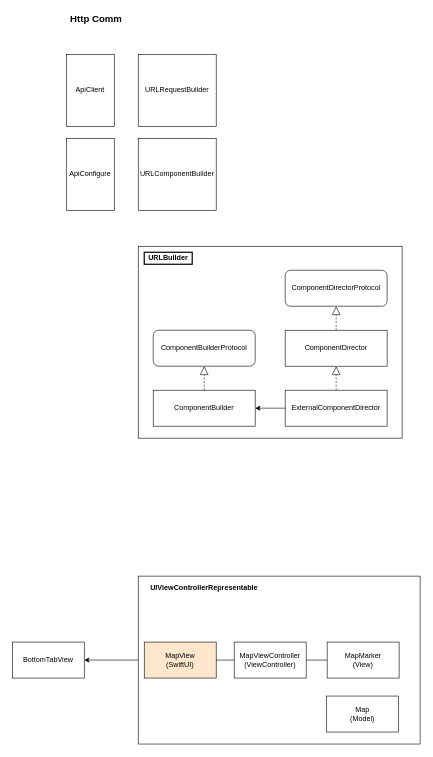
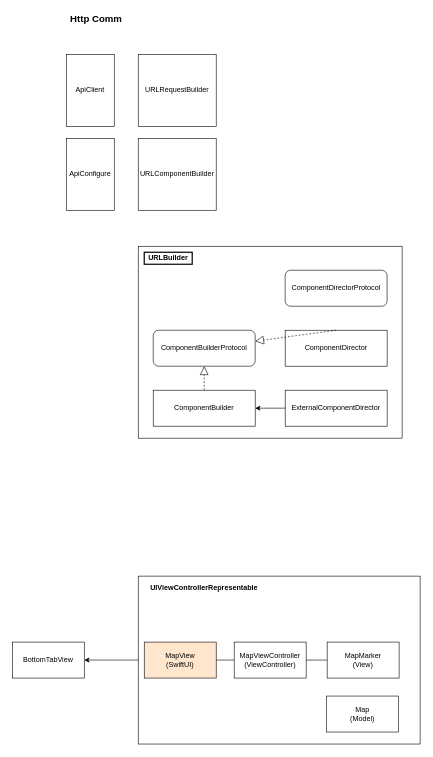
  <mxCell id="0" />
  <mxCell id="1" parent="0" />
  <mxCell id="2" value="ApiClient" style="rounded=0;whiteSpace=wrap;html=1;" parent="1" vertex="1"><mxGeometry x="110" y="90" width="80" height="120" as="geometry" /></mxCell>
  <mxCell id="3" value="&lt;font style=&quot;font-size: 16px&quot;&gt;&lt;b&gt;Http Comm&lt;/b&gt;&lt;/font&gt;" style="text;html=1;strokeColor=none;fillColor=none;align=center;verticalAlign=middle;whiteSpace=wrap;rounded=0;" parent="1" vertex="1"><mxGeometry x="110" y="20" width="100" height="20" as="geometry" /></mxCell>
  <mxCell id="4" value="URLRequestBuilder" style="rounded=0;whiteSpace=wrap;html=1;" parent="1" vertex="1"><mxGeometry x="230" y="90" width="130" height="120" as="geometry" /></mxCell>
  <mxCell id="5" value="URLComponentBuilder" style="rounded=0;whiteSpace=wrap;html=1;" parent="1" vertex="1"><mxGeometry x="230" y="230" width="130" height="120" as="geometry" /></mxCell>
  <mxCell id="6" value="ApiConfigure" style="rounded=0;whiteSpace=wrap;html=1;" parent="1" vertex="1"><mxGeometry x="110" y="230" width="80" height="120" as="geometry" /></mxCell>
  <mxCell id="7" value="" style="rounded=0;whiteSpace=wrap;html=1;" parent="1" vertex="1"><mxGeometry x="230" y="410" width="440" height="320" as="geometry" /></mxCell>
  <mxCell id="8" value="ComponentBuilder" style="rounded=0;whiteSpace=wrap;html=1;" parent="1" vertex="1"><mxGeometry x="255" y="650" width="170" height="60" as="geometry" /></mxCell>
  <mxCell id="9" value="ComponentDirector" style="rounded=0;whiteSpace=wrap;html=1;" parent="1" vertex="1"><mxGeometry x="475" y="550" width="170" height="60" as="geometry" /></mxCell>
  <mxCell id="10" value="ExternalComponentDirector" style="rounded=0;whiteSpace=wrap;html=1;" parent="1" vertex="1"><mxGeometry x="475" y="650" width="170" height="60" as="geometry" /></mxCell>
  <mxCell id="11" value="&lt;span&gt;ComponentDirectorProtocol&lt;/span&gt;" style="rounded=1;whiteSpace=wrap;html=1;" parent="1" vertex="1"><mxGeometry x="475" y="450" width="170" height="60" as="geometry" /></mxCell>
  <mxCell id="12" value="&lt;span&gt;ComponentBuilderProtocol&lt;/span&gt;" style="rounded=1;whiteSpace=wrap;html=1;" parent="1" vertex="1"><mxGeometry x="255" y="550" width="170" height="60" as="geometry" /></mxCell>
  <mxCell id="13" value="" style="endArrow=classic;html=1;entryX=1;entryY=0.5;entryDx=0;entryDy=0;exitX=0;exitY=0.5;exitDx=0;exitDy=0;" parent="1" source="10" target="8" edge="1"><mxGeometry width="50" height="50" relative="1" as="geometry"><mxPoint x="355" y="750" as="sourcePoint" /><mxPoint x="405" y="700" as="targetPoint" /></mxGeometry></mxCell>
  <mxCell id="14" value="" style="endArrow=block;dashed=1;endFill=0;endSize=12;html=1;entryX=0.5;entryY=1;entryDx=0;entryDy=0;exitX=0.5;exitY=0;exitDx=0;exitDy=0;" parent="1" source="8" target="12" edge="1"><mxGeometry width="160" relative="1" as="geometry"><mxPoint x="245" y="800" as="sourcePoint" /><mxPoint x="405" y="800" as="targetPoint" /></mxGeometry></mxCell>
- <mxCell id="15" value="" style="endArrow=block;dashed=1;endFill=0;endSize=12;html=1;entryX=0.5;entryY=1;entryDx=0;entryDy=0;exitX=0.5;exitY=0;exitDx=0;exitDy=0;" parent="1" source="9" target="11" edge="1"><mxGeometry width="160" relative="1" as="geometry"><mxPoint x="350" y="660" as="sourcePoint" /><mxPoint x="350" y="620" as="targetPoint" /></mxGeometry></mxCell>
- <mxCell id="16" value="" style="endArrow=block;dashed=1;endFill=0;endSize=12;html=1;entryX=0.5;entryY=1;entryDx=0;entryDy=0;exitX=0.5;exitY=0;exitDx=0;exitDy=0;" parent="1" source="10" target="9" edge="1"><mxGeometry width="160" relative="1" as="geometry"><mxPoint x="360" y="670" as="sourcePoint" /><mxPoint x="360" y="630" as="targetPoint" /></mxGeometry></mxCell>
+ <mxCell id="15" value="" style="endArrow=block;dashed=1;endFill=0;endSize=12;html=1;exitX=0.5;exitY=0;exitDx=0;exitDy=0;" parent="1" source="9" target="12" edge="1"><mxGeometry width="160" relative="1" as="geometry"><mxPoint x="350" y="660" as="sourcePoint" /><mxPoint x="350" y="620" as="targetPoint" /></mxGeometry></mxCell>
  <mxCell id="17" value="&lt;b&gt;URLBuilder&lt;/b&gt;" style="text;html=1;strokeColor=#000000;fillColor=none;align=center;verticalAlign=middle;whiteSpace=wrap;rounded=0;strokeWidth=2;" parent="1" vertex="1"><mxGeometry x="240" y="420" width="80" height="20" as="geometry" /></mxCell>
  <mxCell id="18" value="" style="rounded=0;whiteSpace=wrap;html=1;" vertex="1" parent="1"><mxGeometry x="230" y="960" width="470" height="280" as="geometry" /></mxCell>
  <mxCell id="19" value="MapViewController&lt;br&gt;(ViewController)" style="rounded=0;whiteSpace=wrap;html=1;" vertex="1" parent="1"><mxGeometry x="390" y="1070" width="120" height="60" as="geometry" /></mxCell>
  <mxCell id="20" value="MapMarker&lt;br&gt;(View)" style="rounded=0;whiteSpace=wrap;html=1;" vertex="1" parent="1"><mxGeometry x="545" y="1070" width="120" height="60" as="geometry" /></mxCell>
  <mxCell id="21" value="Map&lt;br&gt;(Model)" style="rounded=0;whiteSpace=wrap;html=1;" vertex="1" parent="1"><mxGeometry x="544" y="1160" width="120" height="60" as="geometry" /></mxCell>
  <mxCell id="22" value="" style="endArrow=none;html=1;entryX=0;entryY=0.5;entryDx=0;entryDy=0;exitX=1;exitY=0.5;exitDx=0;exitDy=0;" edge="1" parent="1" source="19" target="20"><mxGeometry width="50" height="50" relative="1" as="geometry"><mxPoint x="580" y="950" as="sourcePoint" /><mxPoint x="630" y="900" as="targetPoint" /></mxGeometry></mxCell>
  <mxCell id="23" value="&lt;b&gt;UIViewControllerRepresentable&lt;/b&gt;" style="text;html=1;strokeColor=none;fillColor=none;align=center;verticalAlign=middle;whiteSpace=wrap;rounded=0;" vertex="1" parent="1"><mxGeometry x="240" y="970" width="200" height="20" as="geometry" /></mxCell>
  <mxCell id="24" value="MapView&lt;br&gt;(SwiftUI)" style="rounded=0;whiteSpace=wrap;html=1;fillColor=#ffe6cc;" vertex="1" parent="1"><mxGeometry x="240" y="1070" width="120" height="60" as="geometry" /></mxCell>
  <mxCell id="25" value="" style="endArrow=none;html=1;entryX=0;entryY=0.5;entryDx=0;entryDy=0;exitX=1;exitY=0.5;exitDx=0;exitDy=0;" edge="1" parent="1" source="24" target="19"><mxGeometry width="50" height="50" relative="1" as="geometry"><mxPoint x="580" y="950" as="sourcePoint" /><mxPoint x="630" y="900" as="targetPoint" /></mxGeometry></mxCell>
  <mxCell id="26" value="BottomTabView" style="rounded=0;whiteSpace=wrap;html=1;" vertex="1" parent="1"><mxGeometry x="20" y="1070" width="120" height="60" as="geometry" /></mxCell>
  <mxCell id="27" value="" style="endArrow=classic;html=1;entryX=1;entryY=0.5;entryDx=0;entryDy=0;exitX=0;exitY=0.5;exitDx=0;exitDy=0;" edge="1" parent="1" source="18" target="26"><mxGeometry width="50" height="50" relative="1" as="geometry"><mxPoint x="340" y="1000" as="sourcePoint" /><mxPoint x="390" y="950" as="targetPoint" /></mxGeometry></mxCell>
